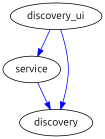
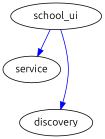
  digraph {
    fontname=Ubuntu
    node [fontname=Ubuntu]
    edge [color=blue fontname=Ubuntu]
    n1 [label=service]
    discovery
-   school_ui [label=discovery_ui]
-   n1 -> discovery
+   school_ui
    school_ui -> n1
    school_ui -> discovery
  }
